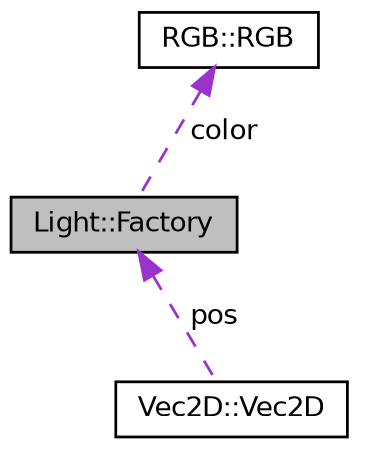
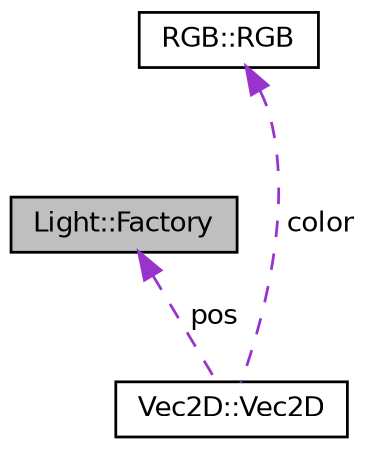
  digraph {
    node [color=black fillcolor=white fontname=Helvetica fontsize=10 shape=record style=filled]
    edge [color=darkorchid3 dir=back fontname=Helvetica fontsize=10 labelfontname=Helvetica labelfontsize=10 style=dashed]
    n1 [fillcolor=grey75 fontcolor=black height=0.2 label="Light::Factory" width=0.4]
    n2 [height=0.2 label="Vec2D::Vec2D" width=0.4]
    n3 [height=0.2 label="RGB::RGB" width=0.4]
    n1 -> n2 [label=" pos"]
-   n3 -> n1 [label=" color"]
+   n3 -> n2 [label=" color"]
  }
